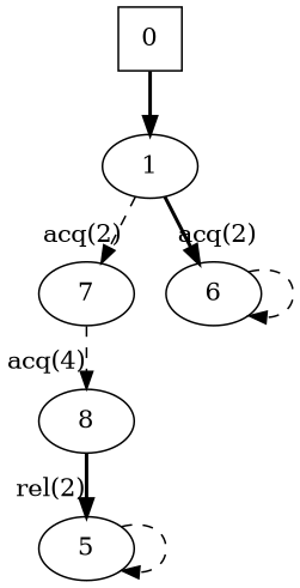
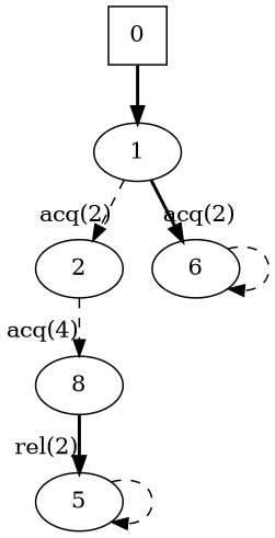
  digraph {
    edge [style=dashed]
    0 [shape=square]
    1
-   2 [label=7]
+   2
    6
    n5 [label=8]
    5
    0 -> 1 [style=bold]
    1 -> 2 [xlabel="acq(2)"]
    1 -> 6 [style=bold xlabel="acq(2)"]
    2 -> n5 [xlabel="acq(4)"]
    6 -> 6
    n5 -> 5 [style=bold xlabel="rel(2)"]
    5 -> 5
  }
